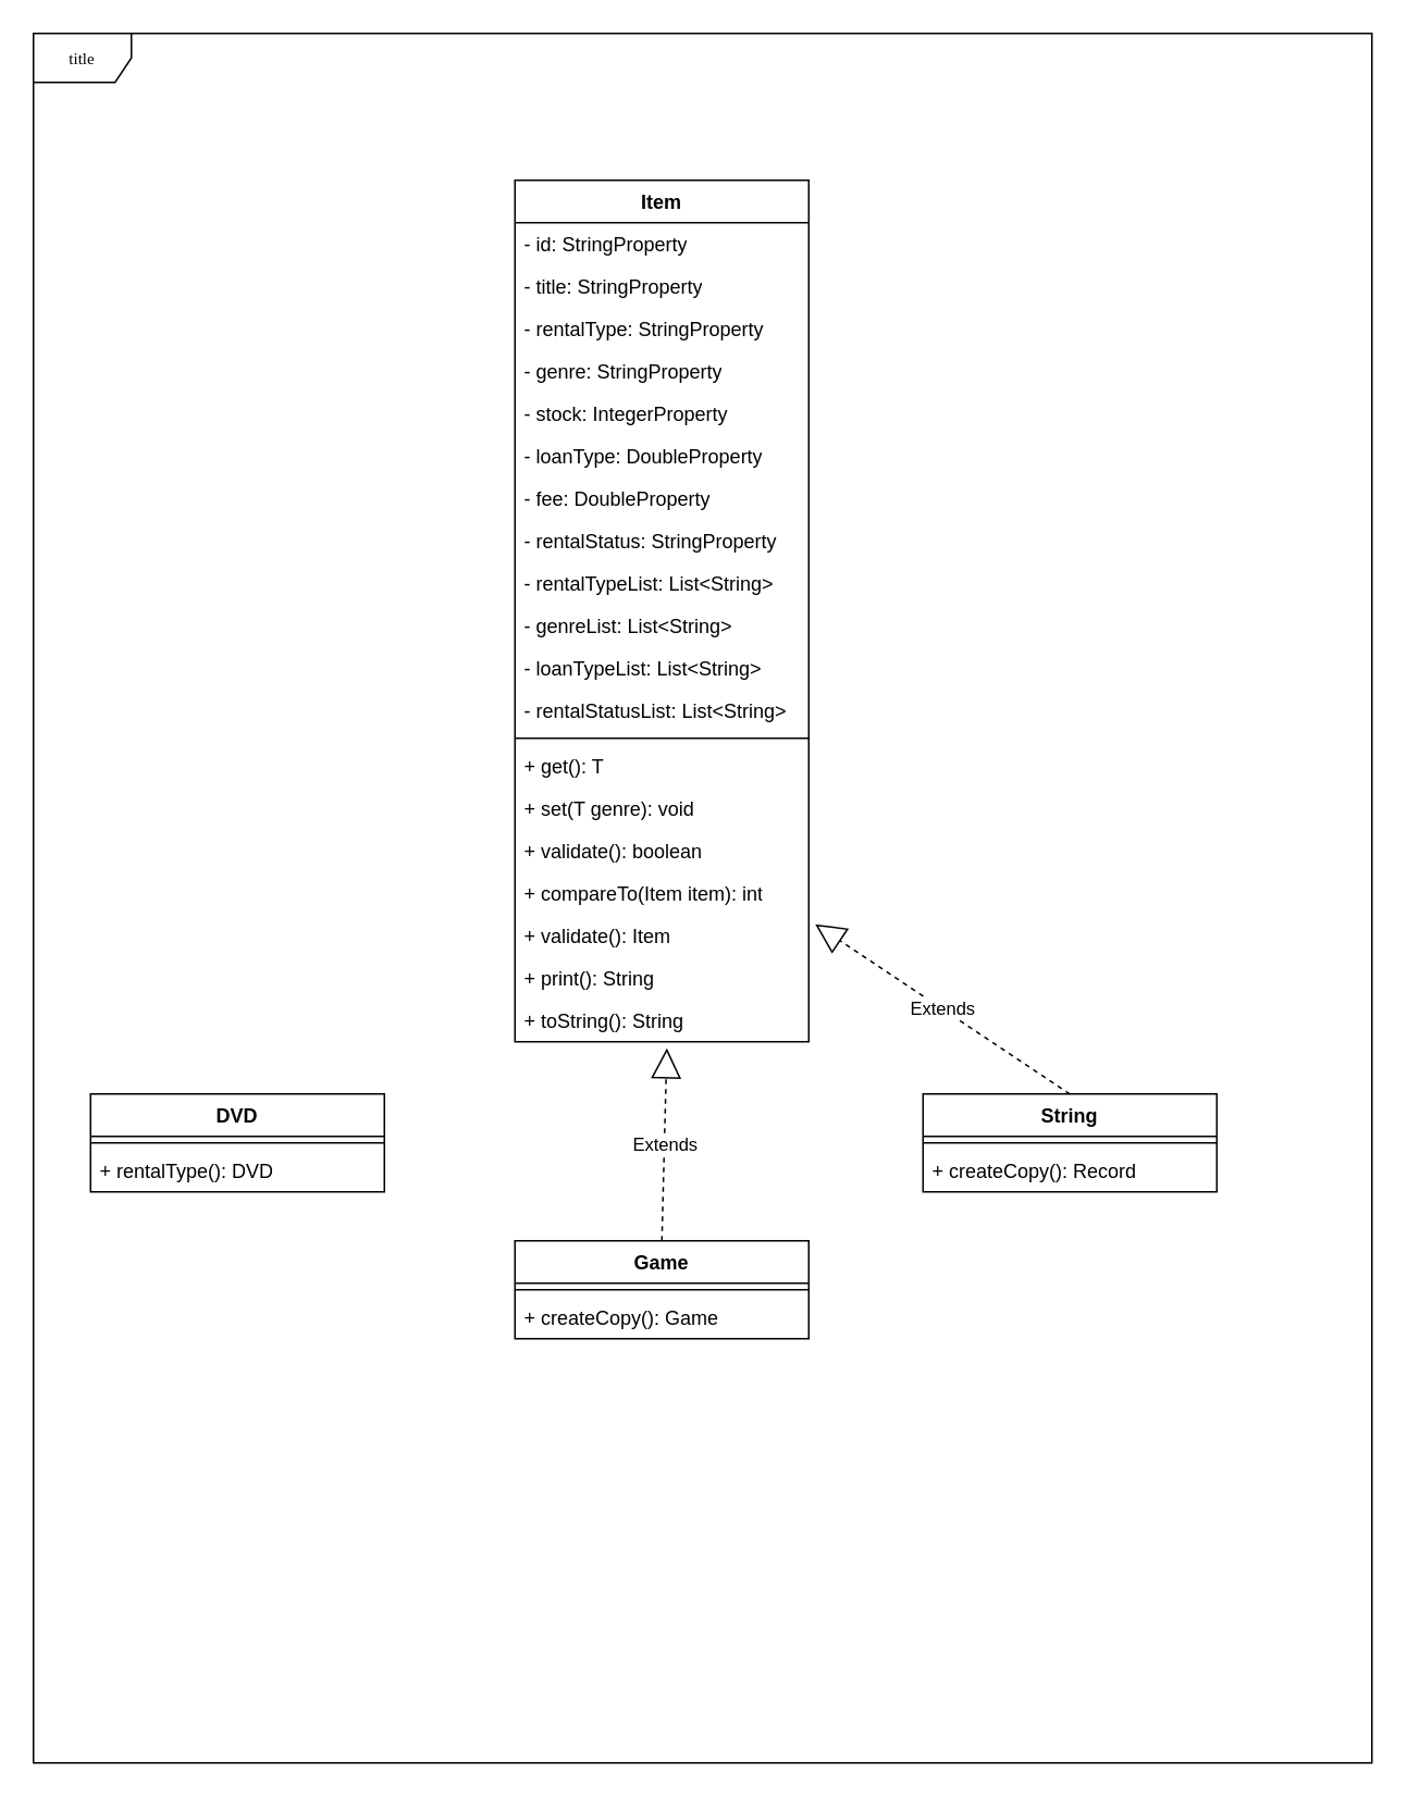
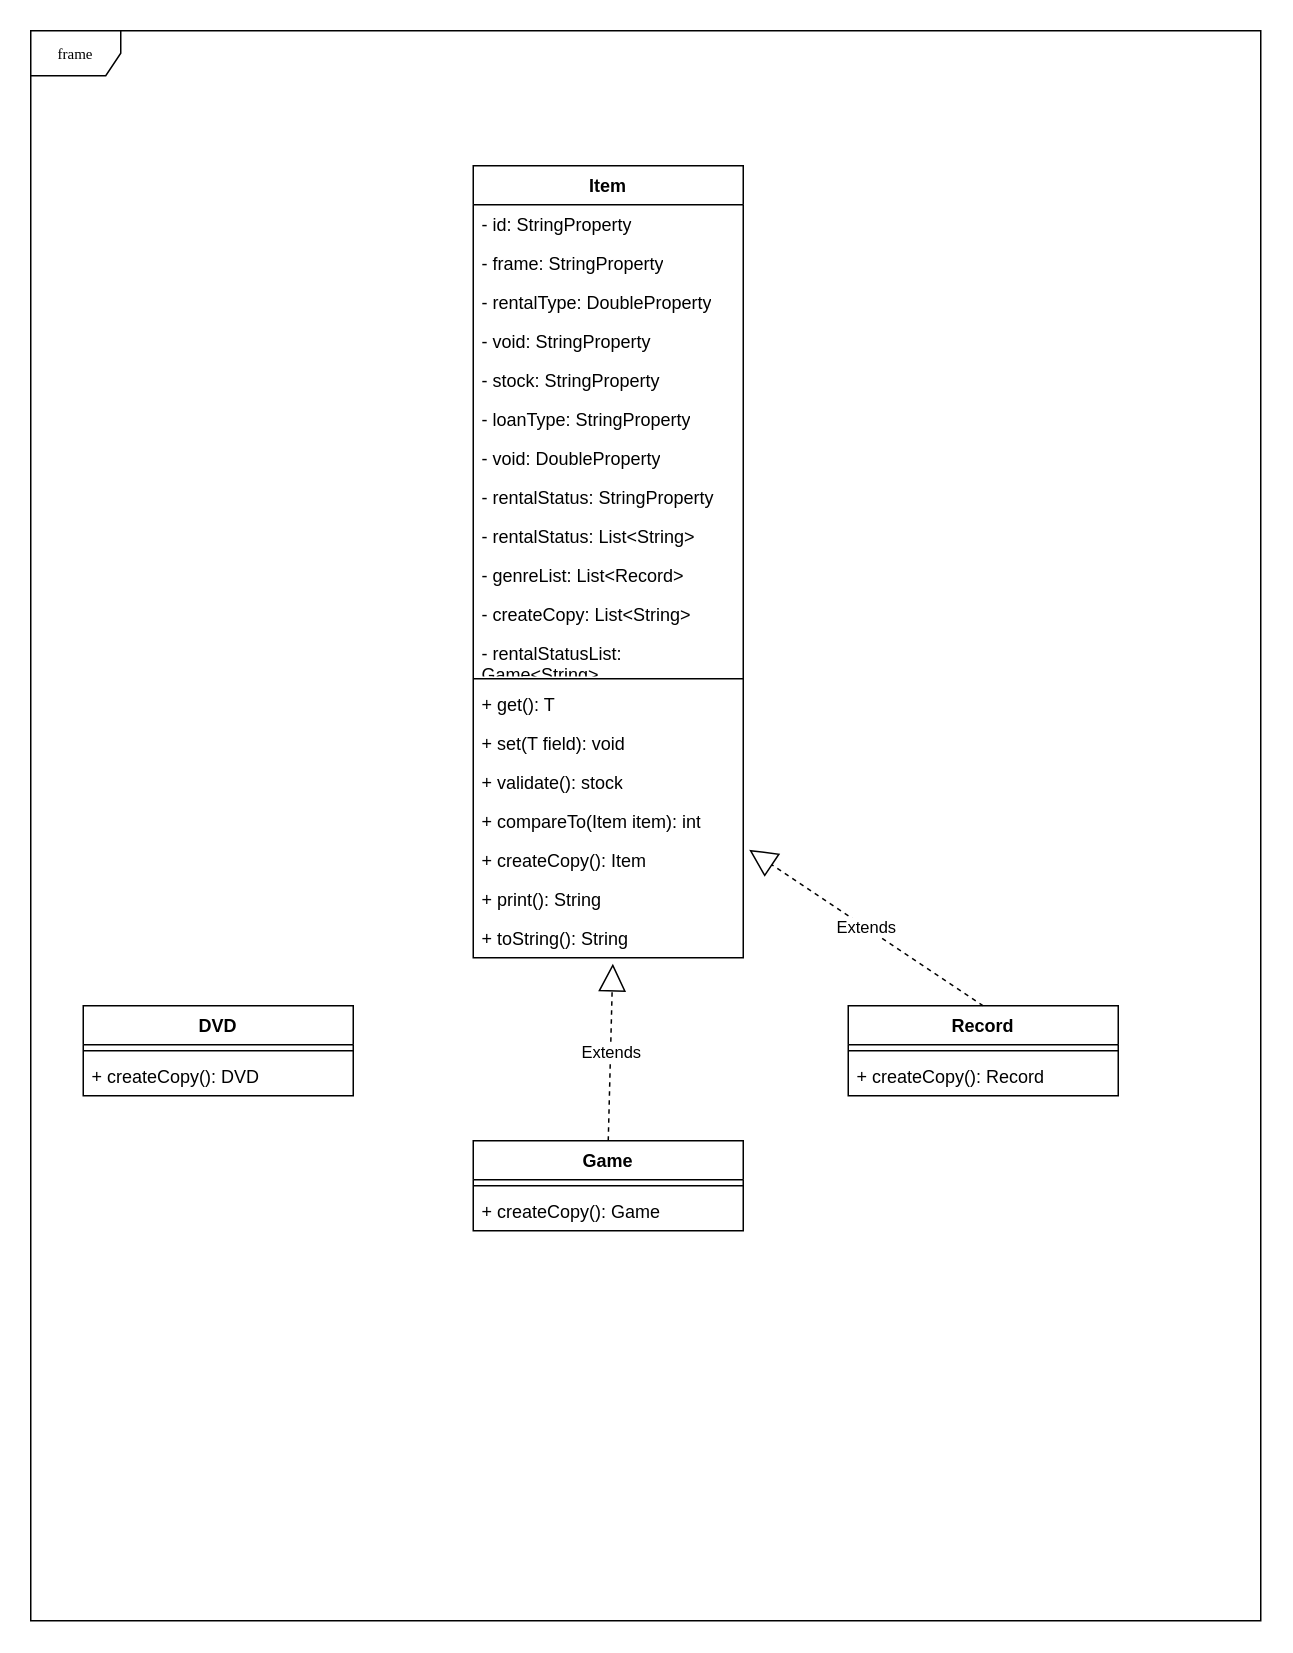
  <mxCell id="0" />
  <mxCell id="1" parent="0" />
- <mxCell id="2" value="title" style="shape=umlFrame;whiteSpace=wrap;html=1;rounded=0;shadow=0;comic=0;labelBackgroundColor=none;strokeWidth=1;fontFamily=Verdana;fontSize=10;align=center;" vertex="1" parent="1"><mxGeometry x="20" y="20" width="820" height="1060" as="geometry" /></mxCell>
+ <mxCell id="2" value="frame" style="shape=umlFrame;whiteSpace=wrap;html=1;rounded=0;shadow=0;comic=0;labelBackgroundColor=none;strokeWidth=1;fontFamily=Verdana;fontSize=10;align=center;" vertex="1" parent="1"><mxGeometry x="20" y="20" width="820" height="1060" as="geometry" /></mxCell>
  <mxCell id="3" value="Item" style="swimlane;fontStyle=1;align=center;verticalAlign=top;childLayout=stackLayout;horizontal=1;startSize=26;horizontalStack=0;resizeParent=1;resizeParentMax=0;resizeLast=0;collapsible=1;marginBottom=0;whiteSpace=wrap;html=1;" vertex="1" parent="1"><mxGeometry x="315" y="110" width="180" height="528" as="geometry" /></mxCell>
  <mxCell id="4" value="- id: StringProperty" style="text;html=1;strokeColor=none;fillColor=none;align=left;verticalAlign=top;spacingLeft=4;spacingRight=4;whiteSpace=wrap;overflow=hidden;rotatable=0;points=[[0,0.5],[1,0.5]];portConstraint=eastwest;" vertex="1" parent="3"><mxGeometry y="26" width="180" height="26" as="geometry" /></mxCell>
- <mxCell id="5" value="- title: StringProperty" style="text;html=1;strokeColor=none;fillColor=none;align=left;verticalAlign=top;spacingLeft=4;spacingRight=4;whiteSpace=wrap;overflow=hidden;rotatable=0;points=[[0,0.5],[1,0.5]];portConstraint=eastwest;" vertex="1" parent="3"><mxGeometry y="52" width="180" height="26" as="geometry" /></mxCell>
- <mxCell id="6" value="- rentalType: StringProperty" style="text;html=1;strokeColor=none;fillColor=none;align=left;verticalAlign=top;spacingLeft=4;spacingRight=4;whiteSpace=wrap;overflow=hidden;rotatable=0;points=[[0,0.5],[1,0.5]];portConstraint=eastwest;" vertex="1" parent="3"><mxGeometry y="78" width="180" height="26" as="geometry" /></mxCell>
- <mxCell id="7" value="- genre: StringProperty" style="text;html=1;strokeColor=none;fillColor=none;align=left;verticalAlign=top;spacingLeft=4;spacingRight=4;whiteSpace=wrap;overflow=hidden;rotatable=0;points=[[0,0.5],[1,0.5]];portConstraint=eastwest;" vertex="1" parent="3"><mxGeometry y="104" width="180" height="26" as="geometry" /></mxCell>
- <mxCell id="8" value="- stock: IntegerProperty" style="text;html=1;strokeColor=none;fillColor=none;align=left;verticalAlign=top;spacingLeft=4;spacingRight=4;whiteSpace=wrap;overflow=hidden;rotatable=0;points=[[0,0.5],[1,0.5]];portConstraint=eastwest;" vertex="1" parent="3"><mxGeometry y="130" width="180" height="26" as="geometry" /></mxCell>
- <mxCell id="9" value="- loanType: DoubleProperty" style="text;html=1;strokeColor=none;fillColor=none;align=left;verticalAlign=top;spacingLeft=4;spacingRight=4;whiteSpace=wrap;overflow=hidden;rotatable=0;points=[[0,0.5],[1,0.5]];portConstraint=eastwest;" vertex="1" parent="3"><mxGeometry y="156" width="180" height="26" as="geometry" /></mxCell>
- <mxCell id="10" value="- fee: DoubleProperty" style="text;html=1;strokeColor=none;fillColor=none;align=left;verticalAlign=top;spacingLeft=4;spacingRight=4;whiteSpace=wrap;overflow=hidden;rotatable=0;points=[[0,0.5],[1,0.5]];portConstraint=eastwest;" vertex="1" parent="3"><mxGeometry y="182" width="180" height="26" as="geometry" /></mxCell>
+ <mxCell id="5" value="- frame: StringProperty" style="text;html=1;strokeColor=none;fillColor=none;align=left;verticalAlign=top;spacingLeft=4;spacingRight=4;whiteSpace=wrap;overflow=hidden;rotatable=0;points=[[0,0.5],[1,0.5]];portConstraint=eastwest;" vertex="1" parent="3"><mxGeometry y="52" width="180" height="26" as="geometry" /></mxCell>
+ <mxCell id="6" value="- rentalType: DoubleProperty" style="text;html=1;strokeColor=none;fillColor=none;align=left;verticalAlign=top;spacingLeft=4;spacingRight=4;whiteSpace=wrap;overflow=hidden;rotatable=0;points=[[0,0.5],[1,0.5]];portConstraint=eastwest;" vertex="1" parent="3"><mxGeometry y="78" width="180" height="26" as="geometry" /></mxCell>
+ <mxCell id="7" value="- void: StringProperty" style="text;html=1;strokeColor=none;fillColor=none;align=left;verticalAlign=top;spacingLeft=4;spacingRight=4;whiteSpace=wrap;overflow=hidden;rotatable=0;points=[[0,0.5],[1,0.5]];portConstraint=eastwest;" vertex="1" parent="3"><mxGeometry y="104" width="180" height="26" as="geometry" /></mxCell>
+ <mxCell id="8" value="- stock: StringProperty" style="text;html=1;strokeColor=none;fillColor=none;align=left;verticalAlign=top;spacingLeft=4;spacingRight=4;whiteSpace=wrap;overflow=hidden;rotatable=0;points=[[0,0.5],[1,0.5]];portConstraint=eastwest;" vertex="1" parent="3"><mxGeometry y="130" width="180" height="26" as="geometry" /></mxCell>
+ <mxCell id="9" value="- loanType: StringProperty" style="text;html=1;strokeColor=none;fillColor=none;align=left;verticalAlign=top;spacingLeft=4;spacingRight=4;whiteSpace=wrap;overflow=hidden;rotatable=0;points=[[0,0.5],[1,0.5]];portConstraint=eastwest;" vertex="1" parent="3"><mxGeometry y="156" width="180" height="26" as="geometry" /></mxCell>
+ <mxCell id="10" value="- void: DoubleProperty" style="text;html=1;strokeColor=none;fillColor=none;align=left;verticalAlign=top;spacingLeft=4;spacingRight=4;whiteSpace=wrap;overflow=hidden;rotatable=0;points=[[0,0.5],[1,0.5]];portConstraint=eastwest;" vertex="1" parent="3"><mxGeometry y="182" width="180" height="26" as="geometry" /></mxCell>
  <mxCell id="11" value="- rentalStatus: StringProperty" style="text;html=1;strokeColor=none;fillColor=none;align=left;verticalAlign=top;spacingLeft=4;spacingRight=4;whiteSpace=wrap;overflow=hidden;rotatable=0;points=[[0,0.5],[1,0.5]];portConstraint=eastwest;" vertex="1" parent="3"><mxGeometry y="208" width="180" height="26" as="geometry" /></mxCell>
- <mxCell id="12" value="- rentalTypeList: List&amp;lt;String&amp;gt;" style="text;html=1;strokeColor=none;fillColor=none;align=left;verticalAlign=top;spacingLeft=4;spacingRight=4;whiteSpace=wrap;overflow=hidden;rotatable=0;points=[[0,0.5],[1,0.5]];portConstraint=eastwest;" vertex="1" parent="3"><mxGeometry y="234" width="180" height="26" as="geometry" /></mxCell>
- <mxCell id="13" value="- genreList: List&amp;lt;String&amp;gt;" style="text;html=1;strokeColor=none;fillColor=none;align=left;verticalAlign=top;spacingLeft=4;spacingRight=4;whiteSpace=wrap;overflow=hidden;rotatable=0;points=[[0,0.5],[1,0.5]];portConstraint=eastwest;" vertex="1" parent="3"><mxGeometry y="260" width="180" height="26" as="geometry" /></mxCell>
- <mxCell id="14" value="- loanTypeList: List&amp;lt;String&amp;gt;" style="text;html=1;strokeColor=none;fillColor=none;align=left;verticalAlign=top;spacingLeft=4;spacingRight=4;whiteSpace=wrap;overflow=hidden;rotatable=0;points=[[0,0.5],[1,0.5]];portConstraint=eastwest;" vertex="1" parent="3"><mxGeometry y="286" width="180" height="26" as="geometry" /></mxCell>
- <mxCell id="15" value="- rentalStatusList: List&amp;lt;String&amp;gt;" style="text;html=1;strokeColor=none;fillColor=none;align=left;verticalAlign=top;spacingLeft=4;spacingRight=4;whiteSpace=wrap;overflow=hidden;rotatable=0;points=[[0,0.5],[1,0.5]];portConstraint=eastwest;" vertex="1" parent="3"><mxGeometry y="312" width="180" height="26" as="geometry" /></mxCell>
+ <mxCell id="12" value="- rentalStatus: List&amp;lt;String&amp;gt;" style="text;html=1;strokeColor=none;fillColor=none;align=left;verticalAlign=top;spacingLeft=4;spacingRight=4;whiteSpace=wrap;overflow=hidden;rotatable=0;points=[[0,0.5],[1,0.5]];portConstraint=eastwest;" vertex="1" parent="3"><mxGeometry y="234" width="180" height="26" as="geometry" /></mxCell>
+ <mxCell id="13" value="- genreList: List&amp;lt;Record&amp;gt;" style="text;html=1;strokeColor=none;fillColor=none;align=left;verticalAlign=top;spacingLeft=4;spacingRight=4;whiteSpace=wrap;overflow=hidden;rotatable=0;points=[[0,0.5],[1,0.5]];portConstraint=eastwest;" vertex="1" parent="3"><mxGeometry y="260" width="180" height="26" as="geometry" /></mxCell>
+ <mxCell id="14" value="- createCopy: List&amp;lt;String&amp;gt;" style="text;html=1;strokeColor=none;fillColor=none;align=left;verticalAlign=top;spacingLeft=4;spacingRight=4;whiteSpace=wrap;overflow=hidden;rotatable=0;points=[[0,0.5],[1,0.5]];portConstraint=eastwest;" vertex="1" parent="3"><mxGeometry y="286" width="180" height="26" as="geometry" /></mxCell>
+ <mxCell id="15" value="- rentalStatusList: Game&amp;lt;String&amp;gt;" style="text;html=1;strokeColor=none;fillColor=none;align=left;verticalAlign=top;spacingLeft=4;spacingRight=4;whiteSpace=wrap;overflow=hidden;rotatable=0;points=[[0,0.5],[1,0.5]];portConstraint=eastwest;" vertex="1" parent="3"><mxGeometry y="312" width="180" height="26" as="geometry" /></mxCell>
  <mxCell id="16" value="" style="line;strokeWidth=1;fillColor=none;align=left;verticalAlign=middle;spacingTop=-1;spacingLeft=3;spacingRight=3;rotatable=0;labelPosition=right;points=[];portConstraint=eastwest;strokeColor=inherit;" vertex="1" parent="3"><mxGeometry y="338" width="180" height="8" as="geometry" /></mxCell>
  <mxCell id="17" value="+ get(): T" style="text;strokeColor=none;fillColor=none;align=left;verticalAlign=top;spacingLeft=4;spacingRight=4;overflow=hidden;rotatable=0;points=[[0,0.5],[1,0.5]];portConstraint=eastwest;whiteSpace=wrap;html=1;" vertex="1" parent="3"><mxGeometry y="346" width="180" height="26" as="geometry" /></mxCell>
- <mxCell id="18" value="+ set(T genre): void" style="text;strokeColor=none;fillColor=none;align=left;verticalAlign=top;spacingLeft=4;spacingRight=4;overflow=hidden;rotatable=0;points=[[0,0.5],[1,0.5]];portConstraint=eastwest;whiteSpace=wrap;html=1;" vertex="1" parent="3"><mxGeometry y="372" width="180" height="26" as="geometry" /></mxCell>
- <mxCell id="19" value="+ validate(): boolean" style="text;strokeColor=none;fillColor=none;align=left;verticalAlign=top;spacingLeft=4;spacingRight=4;overflow=hidden;rotatable=0;points=[[0,0.5],[1,0.5]];portConstraint=eastwest;whiteSpace=wrap;html=1;" vertex="1" parent="3"><mxGeometry y="398" width="180" height="26" as="geometry" /></mxCell>
+ <mxCell id="18" value="+ set(T field): void" style="text;strokeColor=none;fillColor=none;align=left;verticalAlign=top;spacingLeft=4;spacingRight=4;overflow=hidden;rotatable=0;points=[[0,0.5],[1,0.5]];portConstraint=eastwest;whiteSpace=wrap;html=1;" vertex="1" parent="3"><mxGeometry y="372" width="180" height="26" as="geometry" /></mxCell>
+ <mxCell id="19" value="+ validate(): stock" style="text;strokeColor=none;fillColor=none;align=left;verticalAlign=top;spacingLeft=4;spacingRight=4;overflow=hidden;rotatable=0;points=[[0,0.5],[1,0.5]];portConstraint=eastwest;whiteSpace=wrap;html=1;" vertex="1" parent="3"><mxGeometry y="398" width="180" height="26" as="geometry" /></mxCell>
  <mxCell id="20" value="+ compareTo(Item item): int" style="text;strokeColor=none;fillColor=none;align=left;verticalAlign=top;spacingLeft=4;spacingRight=4;overflow=hidden;rotatable=0;points=[[0,0.5],[1,0.5]];portConstraint=eastwest;whiteSpace=wrap;html=1;" vertex="1" parent="3"><mxGeometry y="424" width="180" height="26" as="geometry" /></mxCell>
- <mxCell id="21" value="+ validate(): Item" style="text;strokeColor=none;fillColor=none;align=left;verticalAlign=top;spacingLeft=4;spacingRight=4;overflow=hidden;rotatable=0;points=[[0,0.5],[1,0.5]];portConstraint=eastwest;whiteSpace=wrap;html=1;" vertex="1" parent="3"><mxGeometry y="450" width="180" height="26" as="geometry" /></mxCell>
+ <mxCell id="21" value="+ createCopy(): Item" style="text;strokeColor=none;fillColor=none;align=left;verticalAlign=top;spacingLeft=4;spacingRight=4;overflow=hidden;rotatable=0;points=[[0,0.5],[1,0.5]];portConstraint=eastwest;whiteSpace=wrap;html=1;" vertex="1" parent="3"><mxGeometry y="450" width="180" height="26" as="geometry" /></mxCell>
  <mxCell id="22" value="+ print(): String" style="text;strokeColor=none;fillColor=none;align=left;verticalAlign=top;spacingLeft=4;spacingRight=4;overflow=hidden;rotatable=0;points=[[0,0.5],[1,0.5]];portConstraint=eastwest;whiteSpace=wrap;html=1;" vertex="1" parent="3"><mxGeometry y="476" width="180" height="26" as="geometry" /></mxCell>
  <mxCell id="23" value="+ toString(): String" style="text;strokeColor=none;fillColor=none;align=left;verticalAlign=top;spacingLeft=4;spacingRight=4;overflow=hidden;rotatable=0;points=[[0,0.5],[1,0.5]];portConstraint=eastwest;whiteSpace=wrap;html=1;" vertex="1" parent="3"><mxGeometry y="502" width="180" height="26" as="geometry" /></mxCell>
  <mxCell id="24" value="DVD" style="swimlane;fontStyle=1;align=center;verticalAlign=top;childLayout=stackLayout;horizontal=1;startSize=26;horizontalStack=0;resizeParent=1;resizeParentMax=0;resizeLast=0;collapsible=1;marginBottom=0;whiteSpace=wrap;html=1;" vertex="1" parent="1"><mxGeometry x="55" y="670" width="180" height="60" as="geometry" /></mxCell>
  <mxCell id="25" value="" style="line;strokeWidth=1;fillColor=none;align=left;verticalAlign=middle;spacingTop=-1;spacingLeft=3;spacingRight=3;rotatable=0;labelPosition=right;points=[];portConstraint=eastwest;strokeColor=inherit;" vertex="1" parent="24"><mxGeometry y="26" width="180" height="8" as="geometry" /></mxCell>
- <mxCell id="26" value="+ rentalType(): DVD" style="text;strokeColor=none;fillColor=none;align=left;verticalAlign=top;spacingLeft=4;spacingRight=4;overflow=hidden;rotatable=0;points=[[0,0.5],[1,0.5]];portConstraint=eastwest;whiteSpace=wrap;html=1;" vertex="1" parent="24"><mxGeometry y="34" width="180" height="26" as="geometry" /></mxCell>
+ <mxCell id="26" value="+ createCopy(): DVD" style="text;strokeColor=none;fillColor=none;align=left;verticalAlign=top;spacingLeft=4;spacingRight=4;overflow=hidden;rotatable=0;points=[[0,0.5],[1,0.5]];portConstraint=eastwest;whiteSpace=wrap;html=1;" vertex="1" parent="24"><mxGeometry y="34" width="180" height="26" as="geometry" /></mxCell>
  <mxCell id="27" value="Game" style="swimlane;fontStyle=1;align=center;verticalAlign=top;childLayout=stackLayout;horizontal=1;startSize=26;horizontalStack=0;resizeParent=1;resizeParentMax=0;resizeLast=0;collapsible=1;marginBottom=0;whiteSpace=wrap;html=1;" vertex="1" parent="1"><mxGeometry x="315" y="760" width="180" height="60" as="geometry" /></mxCell>
  <mxCell id="28" value="" style="line;strokeWidth=1;fillColor=none;align=left;verticalAlign=middle;spacingTop=-1;spacingLeft=3;spacingRight=3;rotatable=0;labelPosition=right;points=[];portConstraint=eastwest;strokeColor=inherit;" vertex="1" parent="27"><mxGeometry y="26" width="180" height="8" as="geometry" /></mxCell>
  <mxCell id="29" value="+ createCopy(): Game" style="text;strokeColor=none;fillColor=none;align=left;verticalAlign=top;spacingLeft=4;spacingRight=4;overflow=hidden;rotatable=0;points=[[0,0.5],[1,0.5]];portConstraint=eastwest;whiteSpace=wrap;html=1;" vertex="1" parent="27"><mxGeometry y="34" width="180" height="26" as="geometry" /></mxCell>
- <mxCell id="30" value="String" style="swimlane;fontStyle=1;align=center;verticalAlign=top;childLayout=stackLayout;horizontal=1;startSize=26;horizontalStack=0;resizeParent=1;resizeParentMax=0;resizeLast=0;collapsible=1;marginBottom=0;whiteSpace=wrap;html=1;" vertex="1" parent="1"><mxGeometry x="565" y="670" width="180" height="60" as="geometry" /></mxCell>
+ <mxCell id="30" value="Record" style="swimlane;fontStyle=1;align=center;verticalAlign=top;childLayout=stackLayout;horizontal=1;startSize=26;horizontalStack=0;resizeParent=1;resizeParentMax=0;resizeLast=0;collapsible=1;marginBottom=0;whiteSpace=wrap;html=1;" vertex="1" parent="1"><mxGeometry x="565" y="670" width="180" height="60" as="geometry" /></mxCell>
  <mxCell id="31" value="" style="line;strokeWidth=1;fillColor=none;align=left;verticalAlign=middle;spacingTop=-1;spacingLeft=3;spacingRight=3;rotatable=0;labelPosition=right;points=[];portConstraint=eastwest;strokeColor=inherit;" vertex="1" parent="30"><mxGeometry y="26" width="180" height="8" as="geometry" /></mxCell>
  <mxCell id="32" value="+ createCopy(): Record" style="text;strokeColor=none;fillColor=none;align=left;verticalAlign=top;spacingLeft=4;spacingRight=4;overflow=hidden;rotatable=0;points=[[0,0.5],[1,0.5]];portConstraint=eastwest;whiteSpace=wrap;html=1;" vertex="1" parent="30"><mxGeometry y="34" width="180" height="26" as="geometry" /></mxCell>
  <mxCell id="33" value="Extends" style="endArrow=block;endSize=16;endFill=0;html=1;rounded=0;exitX=0.5;exitY=0;exitDx=0;exitDy=0;entryX=0.517;entryY=1.154;entryDx=0;entryDy=0;entryPerimeter=0;dashed=1;" edge="1" parent="1" source="27" target="23"><mxGeometry width="160" relative="1" as="geometry"><mxPoint x="155" y="680" as="sourcePoint" /><mxPoint x="425" y="110" as="targetPoint" /></mxGeometry></mxCell>
  <mxCell id="34" value="Extends" style="endArrow=block;endSize=16;endFill=0;html=1;rounded=0;exitX=0.5;exitY=0;exitDx=0;exitDy=0;entryX=1.022;entryY=0.231;entryDx=0;entryDy=0;entryPerimeter=0;dashed=1;" edge="1" parent="1" source="30" target="21"><mxGeometry width="160" relative="1" as="geometry"><mxPoint x="355" y="530" as="sourcePoint" /><mxPoint x="515" y="530" as="targetPoint" /></mxGeometry></mxCell>
